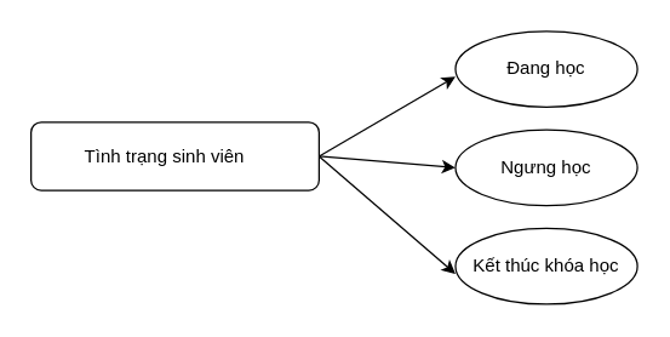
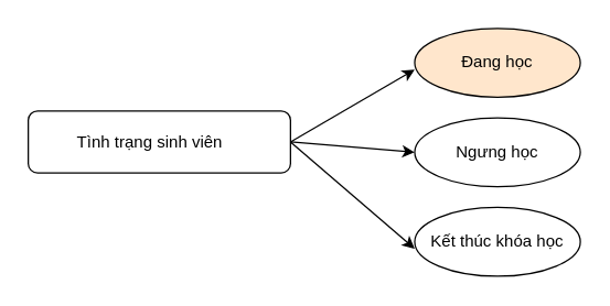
  <mxCell id="0" />
  <mxCell id="1" parent="0" />
  <mxCell id="2" value="Tình trạng sinh viên&amp;nbsp; &amp;nbsp;&amp;nbsp;" style="rounded=1;whiteSpace=wrap;html=1;" vertex="1" parent="1"><mxGeometry x="20" y="80" width="190" height="45" as="geometry" /></mxCell>
  <mxCell id="3" value="" style="endArrow=classic;html=1;rounded=0;exitX=1;exitY=0.5;exitDx=0;exitDy=0;" edge="1" parent="1" source="2"><mxGeometry width="50" height="50" relative="1" as="geometry"><mxPoint x="210" y="290" as="sourcePoint" /><mxPoint x="300" y="50" as="targetPoint" /></mxGeometry></mxCell>
  <mxCell id="4" value="" style="endArrow=classic;html=1;rounded=0;exitX=1;exitY=0.5;exitDx=0;exitDy=0;" edge="1" parent="1" source="2"><mxGeometry width="50" height="50" relative="1" as="geometry"><mxPoint x="160" y="260" as="sourcePoint" /><mxPoint x="300" y="110" as="targetPoint" /></mxGeometry></mxCell>
  <mxCell id="5" value="" style="endArrow=classic;html=1;rounded=0;exitX=1;exitY=0.5;exitDx=0;exitDy=0;" edge="1" parent="1" source="2"><mxGeometry width="50" height="50" relative="1" as="geometry"><mxPoint x="250" y="250" as="sourcePoint" /><mxPoint x="300" y="180" as="targetPoint" /></mxGeometry></mxCell>
- <mxCell id="6" value="Đang học" style="ellipse;whiteSpace=wrap;html=1;" vertex="1" parent="1"><mxGeometry x="300" y="20" width="120" height="50" as="geometry" /></mxCell>
+ <mxCell id="6" value="Đang học" style="ellipse;whiteSpace=wrap;html=1;fillColor=#ffe6cc;" vertex="1" parent="1"><mxGeometry x="300" y="20" width="120" height="50" as="geometry" /></mxCell>
  <mxCell id="7" value="Ngưng học" style="ellipse;whiteSpace=wrap;html=1;" vertex="1" parent="1"><mxGeometry x="300" y="85" width="120" height="50" as="geometry" /></mxCell>
  <mxCell id="8" value="Kết thúc khóa học" style="ellipse;whiteSpace=wrap;html=1;" vertex="1" parent="1"><mxGeometry x="300" y="150" width="120" height="50" as="geometry" /></mxCell>
